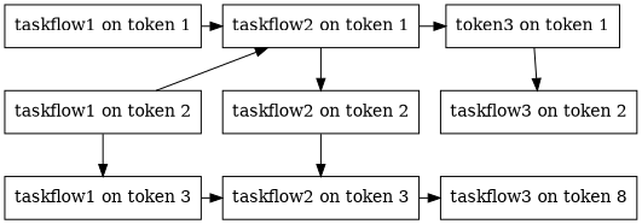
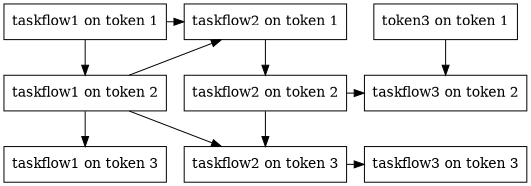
  digraph {
    node [shape=rectangle]
    n1 [label="taskflow1 on token 1"]
    n2 [label="taskflow2 on token 1"]
    n3 [label="token3 on token 1"]
    n4 [label="taskflow1 on token 2"]
    n5 [label="taskflow2 on token 2"]
    n6 [label="taskflow3 on token 2"]
    n7 [label="taskflow1 on token 3"]
    n8 [label="taskflow2 on token 3"]
-   n9 [label="taskflow3 on token 8"]
+   n9 [label="taskflow3 on token 3"]
    subgraph sub_1 {
      rank=same
      n1
      n2
      n3
    }
    subgraph sub_2 {
      rank=same
      n4
      n5
      n6
    }
    subgraph sub_3 {
      rank=same
      n7
      n8
      n9
    }
    n1 -> n2
-   n2 -> n3
+   n1 -> n4
    n2 -> n5
    n3 -> n6
    n4 -> n2
    n4 -> n7
+   n5 -> n6
    n5 -> n8
-   n7 -> n8
+   n4 -> n8
    n8 -> n9
  }
